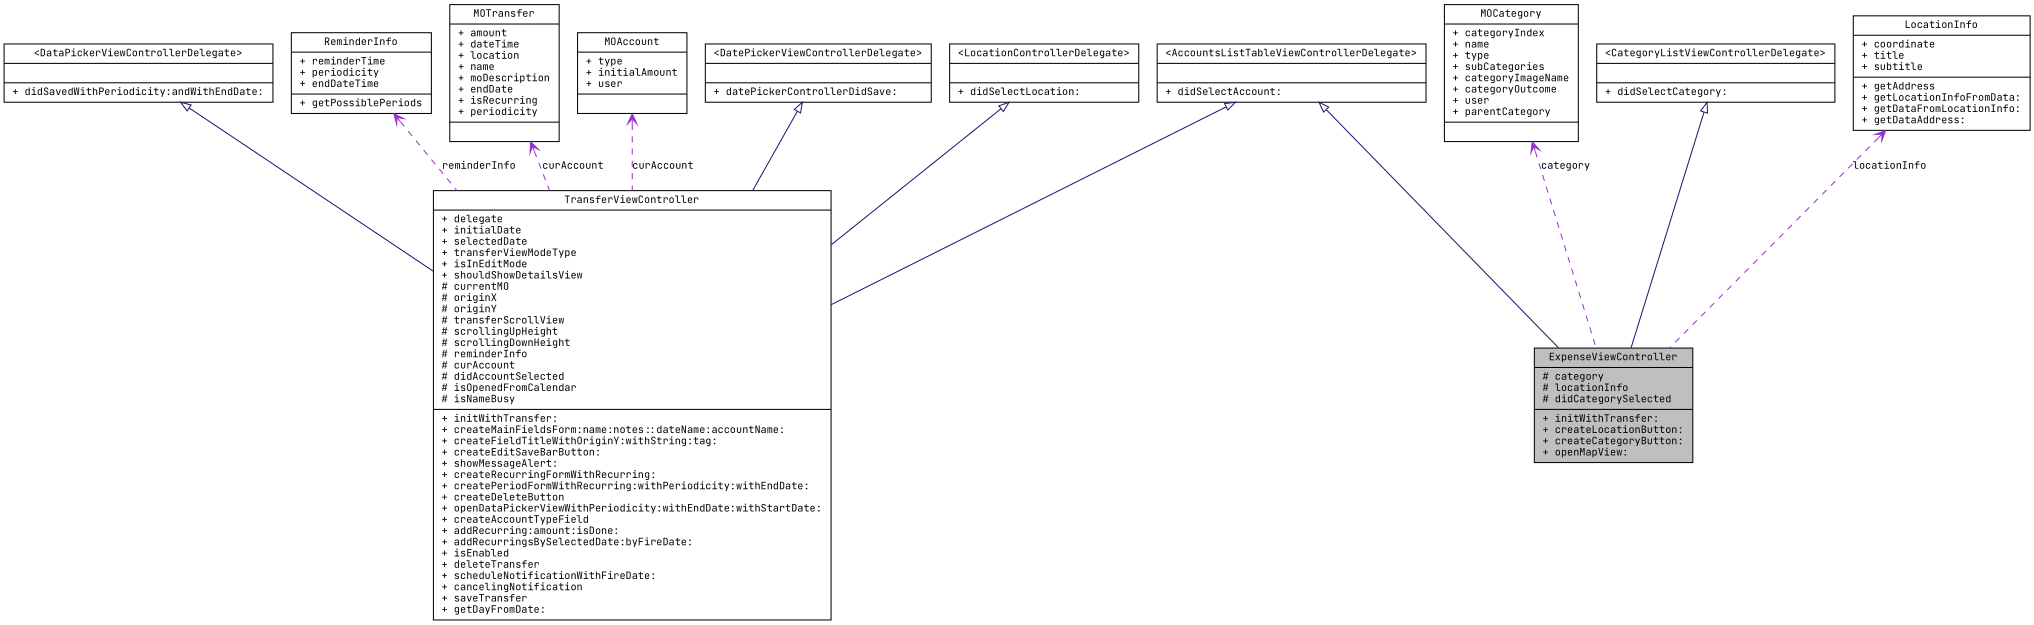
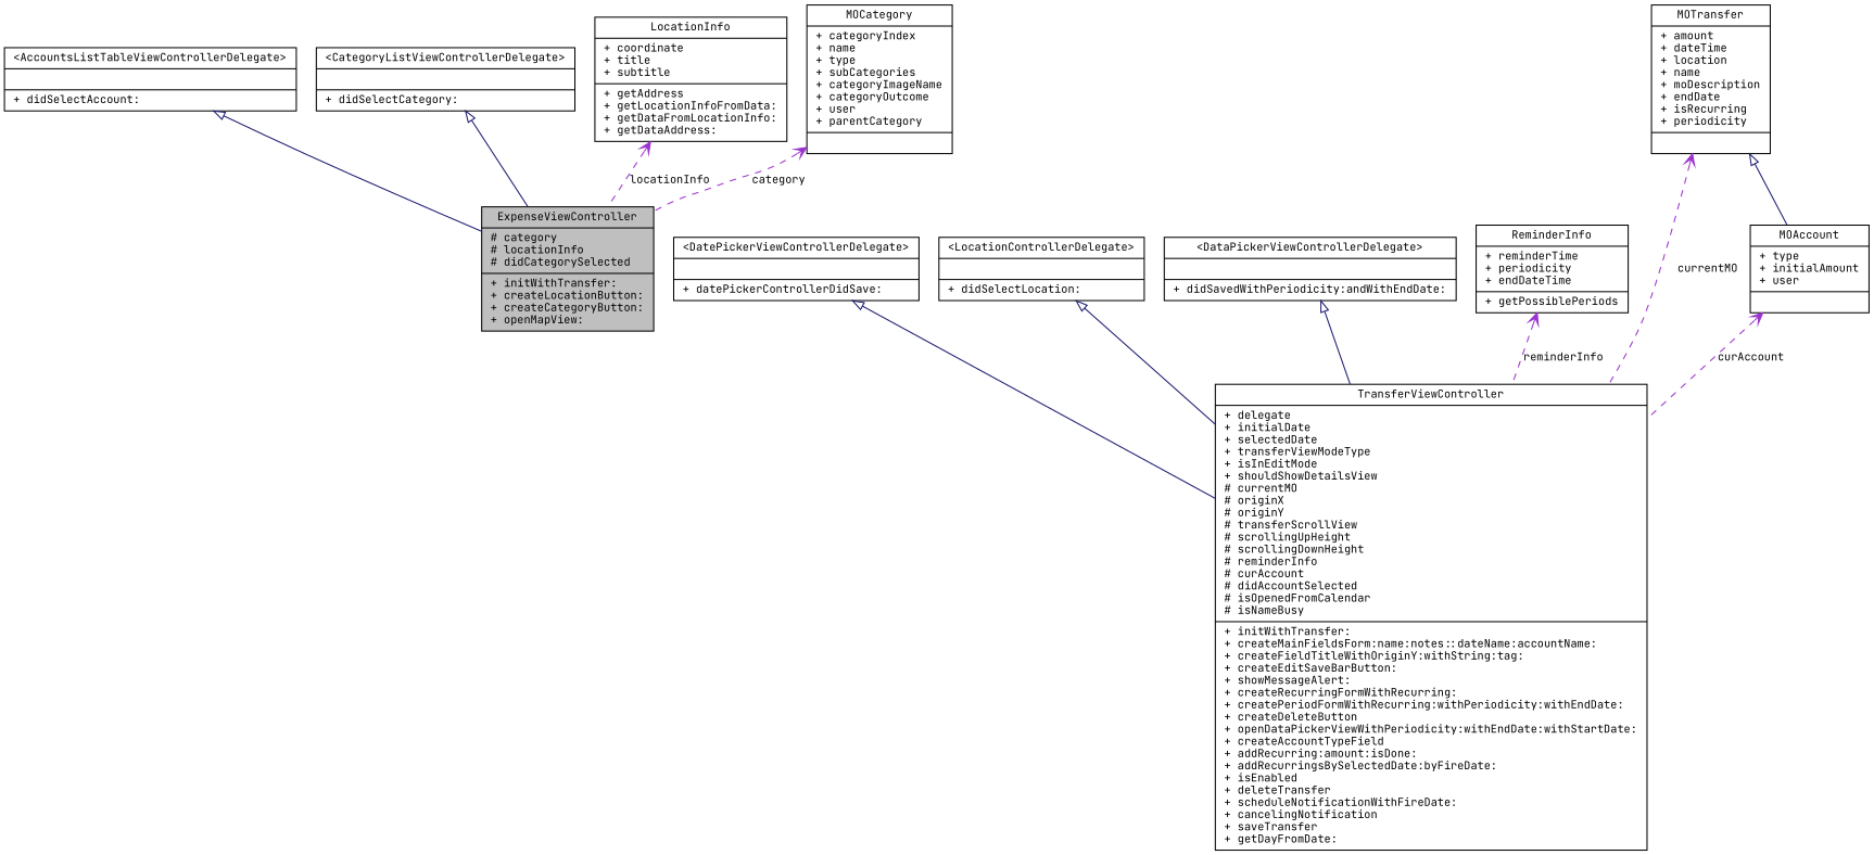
  digraph {
    fontname="JetBrains Mono"
    node [color=black fillcolor=white fontname="JetBrains Mono" fontsize=10 shape=record style=filled]
    edge [arrowtail=empty color=midnightblue dir=back fontname="JetBrains Mono" fontsize=10 labelfontname=Helvetica labelfontsize=10 style=solid]
    n1 [fillcolor=grey75 fontcolor=black height=0.2 label="{ExpenseViewController\n|# category\l# locationInfo\l# didCategorySelected\l|+ initWithTransfer:\l+ createLocationButton:\l+ createCategoryButton:\l+ openMapView:\l}" width=0.4]
    n2 [height=0.2 label="{TransferViewController\n|+ delegate\l+ initialDate\l+ selectedDate\l+ transferViewModeType\l+ isInEditMode\l+ shouldShowDetailsView\l# currentMO\l# originX\l# originY\l# transferScrollView\l# scrollingUpHeight\l# scrollingDownHeight\l# reminderInfo\l# curAccount\l# didAccountSelected\l# isOpenedFromCalendar\l# isNameBusy\l|+ initWithTransfer:\l+ createMainFieldsForm:name:notes::dateName:accountName:\l+ createFieldTitleWithOriginY:withString:tag:\l+ createEditSaveBarButton:\l+ showMessageAlert:\l+ createRecurringFormWithRecurring:\l+ createPeriodFormWithRecurring:withPeriodicity:withEndDate:\l+ createDeleteButton\l+ openDataPickerViewWithPeriodicity:withEndDate:withStartDate:\l+ createAccountTypeField\l+ addRecurring:amount:isDone:\l+ addRecurringsBySelectedDate:byFireDate:\l+ isEnabled\l+ deleteTransfer\l+ scheduleNotificationWithFireDate:\l+ cancelingNotification\l+ saveTransfer\l+ getDayFromDate:\l}" width=0.4]
    n3 [height=0.2 label="{\<DatePickerViewControllerDelegate\>\n||+ datePickerControllerDidSave:\l}" width=0.4]
    n4 [height=0.2 label="{\<LocationControllerDelegate\>\n||+ didSelectLocation:\l}" width=0.4]
    n5 [height=0.2 label="{\<DataPickerViewControllerDelegate\>\n||+ didSavedWithPeriodicity:andWithEndDate:\l}" width=0.4]
    n6 [height=0.2 label="{\<AccountsListTableViewControllerDelegate\>\n||+ didSelectAccount:\l}" width=0.4]
    n7 [height=0.2 label="{ReminderInfo\n|+ reminderTime\l+ periodicity\l+ endDateTime\l|+ getPossiblePeriods\l}" width=0.4]
    n8 [height=0.2 label="{MOTransfer\n|+ amount\l+ dateTime\l+ location\l+ name\l+ moDescription\l+ endDate\l+ isRecurring\l+ periodicity\l|}" width=0.4]
    n9 [height=0.2 label="{MOAccount\n|+ type\l+ initialAmount\l+ user\l|}" width=0.4]
    n10 [height=0.2 label="{\<CategoryListViewControllerDelegate\>\n||+ didSelectCategory:\l}" width=0.4]
    n11 [height=0.2 label="{LocationInfo\n|+ coordinate\l+ title\l+ subtitle\l|+ getAddress\l+ getLocationInfoFromData:\l+ getDataFromLocationInfo:\l+ getDataAddress:\l}" width=0.4]
    n12 [height=0.2 label="{MOCategory\n|+ categoryIndex\l+ name\l+ type\l+ subCategories\l+ categoryImageName\l+ categoryOutcome\l+ user\l+ parentCategory\l|}" width=0.4]
    n3 -> n2
    n4 -> n2
    n5 -> n2
    n6 -> n1
-   n6 -> n2
    n7 -> n2 [arrowtail=open color=darkorchid3 label=reminderInfo style=dashed]
-   n8 -> n2 [arrowtail=open color=darkorchid3 label=curAccount style=dashed]
+   n8 -> n2 [arrowtail=open color=darkorchid3 label=currentMO style=dashed]
+   n8 -> n9
    n9 -> n2 [arrowtail=open color=darkorchid3 label=curAccount style=dashed]
    n10 -> n1
    n11 -> n1 [arrowtail=open color=darkorchid3 label=locationInfo style=dashed]
    n12 -> n1 [arrowtail=open color=darkorchid3 label=category style=dashed]
  }
